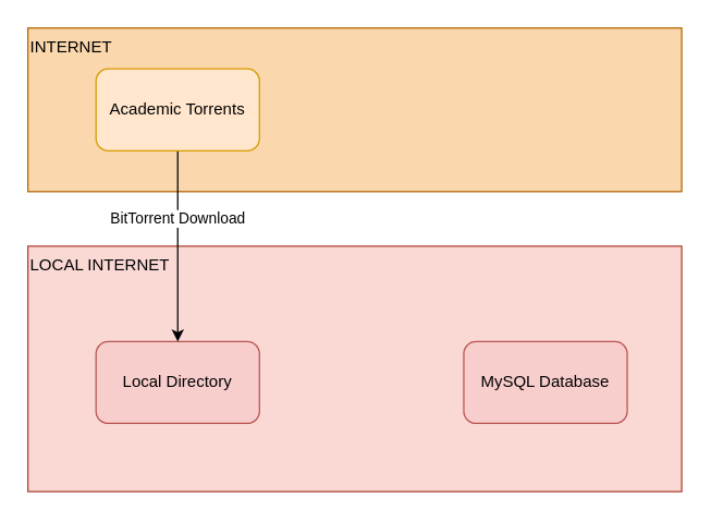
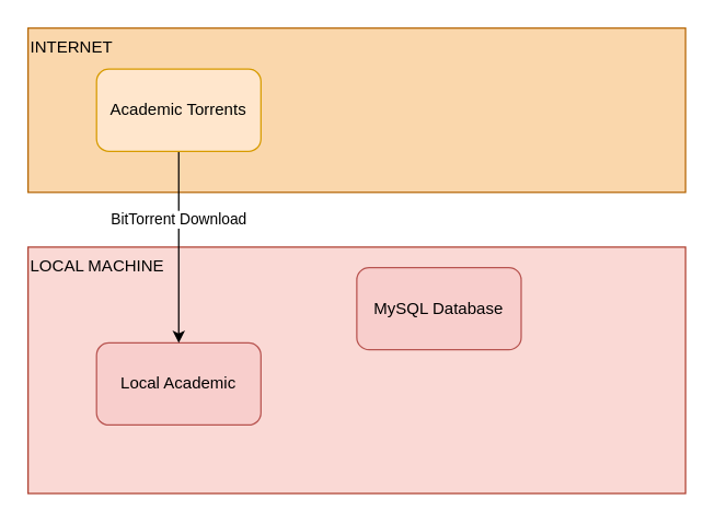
  <mxCell id="0" />
  <mxCell id="1" parent="0" />
  <mxCell id="2" value="INTERNET" style="rounded=0;whiteSpace=wrap;html=1;align=left;verticalAlign=top;fillColor=#fad7ac;strokeColor=#b46504;" vertex="1" parent="1"><mxGeometry x="20" y="20" width="480" height="120" as="geometry" /></mxCell>
- <mxCell id="3" value="LOCAL INTERNET" style="rounded=0;whiteSpace=wrap;html=1;align=left;verticalAlign=top;fillColor=#fad9d5;strokeColor=#ae4132;" vertex="1" parent="1"><mxGeometry x="20" y="180" width="480" height="180" as="geometry" /></mxCell>
- <mxCell id="4" value="Local Directory" style="rounded=1;whiteSpace=wrap;html=1;fillColor=#f8cecc;strokeColor=#b85450;" vertex="1" parent="1"><mxGeometry x="70" y="250" width="120" height="60" as="geometry" /></mxCell>
+ <mxCell id="3" value="LOCAL MACHINE" style="rounded=0;whiteSpace=wrap;html=1;align=left;verticalAlign=top;fillColor=#fad9d5;strokeColor=#ae4132;" vertex="1" parent="1"><mxGeometry x="20" y="180" width="480" height="180" as="geometry" /></mxCell>
+ <mxCell id="4" value="Local Academic" style="rounded=1;whiteSpace=wrap;html=1;fillColor=#f8cecc;strokeColor=#b85450;" vertex="1" parent="1"><mxGeometry x="70" y="250" width="120" height="60" as="geometry" /></mxCell>
  <mxCell id="5" value="BitTorrent Download" style="edgeStyle=orthogonalEdgeStyle;rounded=0;orthogonalLoop=1;jettySize=auto;html=1;exitX=0.5;exitY=1;exitDx=0;exitDy=0;entryX=0.5;entryY=0;entryDx=0;entryDy=0;" edge="1" parent="1" source="6" target="4"><mxGeometry x="-0.286" relative="1" as="geometry"><mxPoint as="offset" /></mxGeometry></mxCell>
  <mxCell id="6" value="Academic Torrents" style="rounded=1;whiteSpace=wrap;html=1;align=center;fillColor=#ffe6cc;strokeColor=#d79b00;" vertex="1" parent="1"><mxGeometry x="70" y="50" width="120" height="60" as="geometry" /></mxCell>
- <mxCell id="7" value="MySQL Database" style="rounded=1;whiteSpace=wrap;html=1;align=center;fillColor=#f8cecc;strokeColor=#b85450;" vertex="1" parent="1"><mxGeometry x="340" y="250" width="120" height="60" as="geometry" /></mxCell>
+ <mxCell id="7" value="MySQL Database" style="rounded=1;whiteSpace=wrap;html=1;align=center;fillColor=#f8cecc;strokeColor=#b85450;" vertex="1" parent="1"><mxGeometry x="260" y="195" width="120" height="60" as="geometry" /></mxCell>
